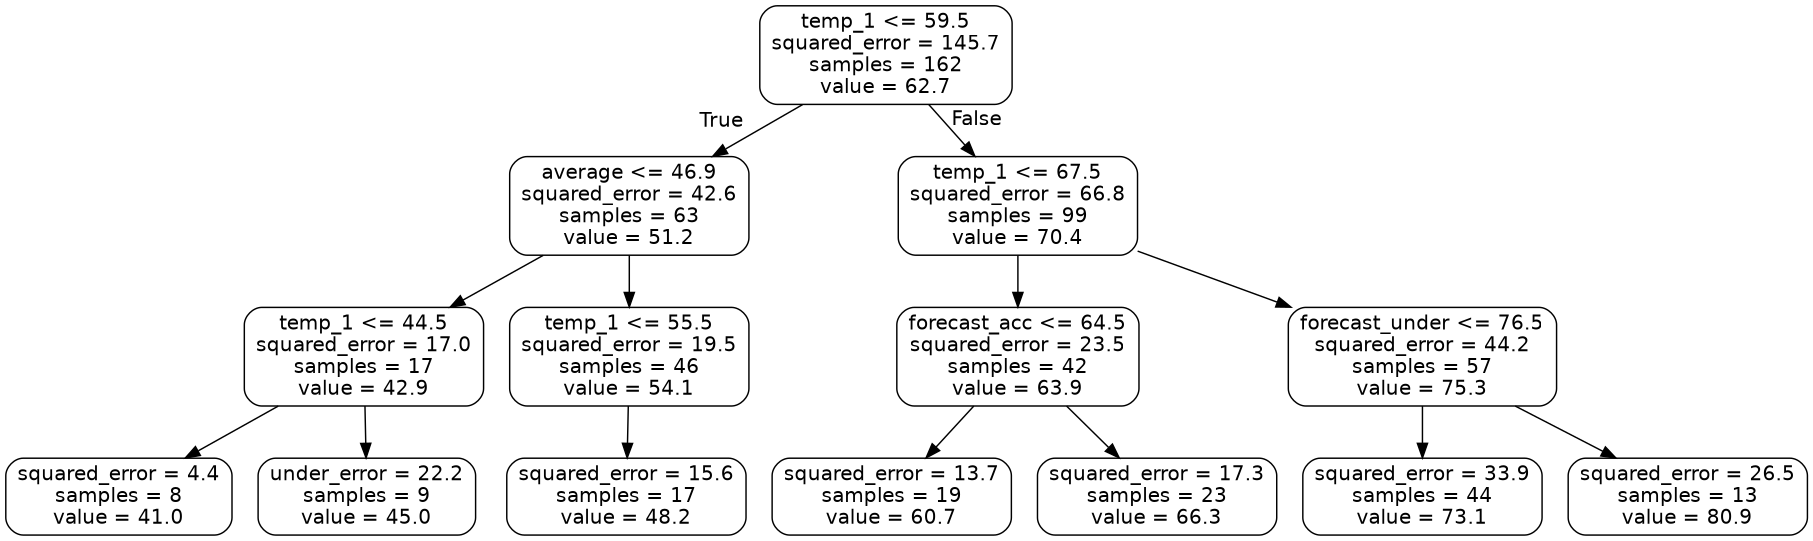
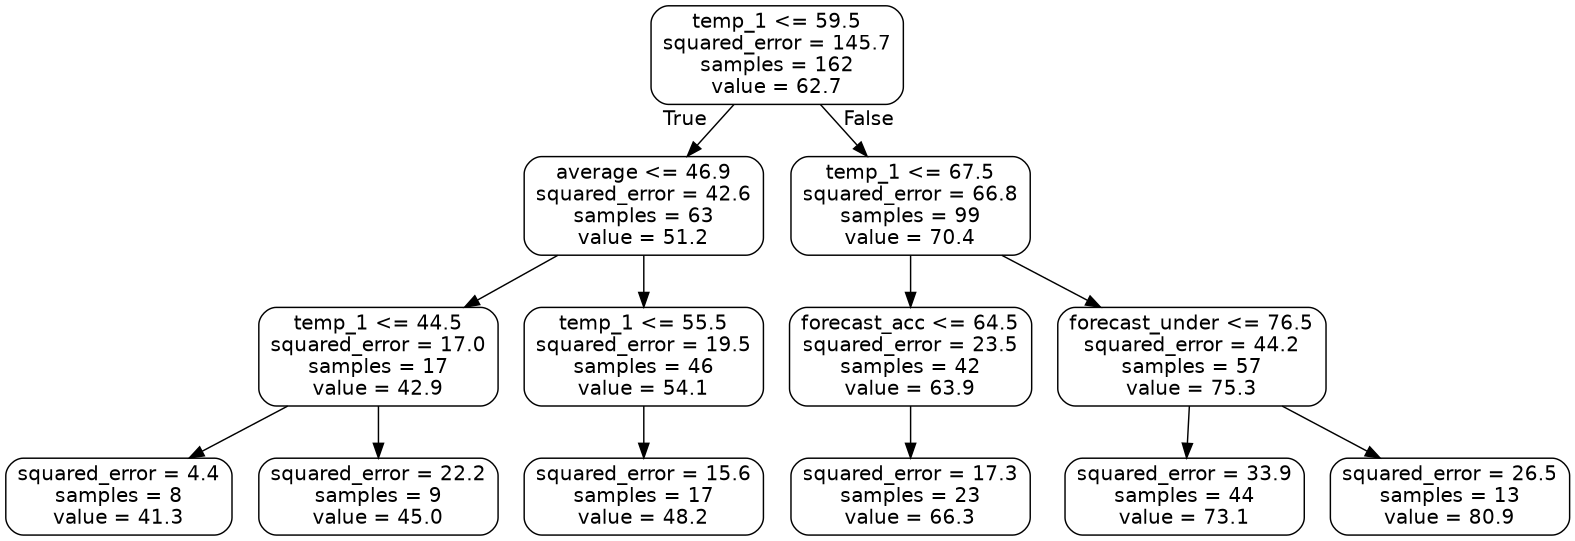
  digraph {
    node [color=black fontname=helvetica shape=box style=rounded]
    edge [fontname=helvetica]
    n1 [label="temp_1 <= 59.5\nsquared_error = 145.7\nsamples = 162\nvalue = 62.7"]
    n2 [label="average <= 46.9\nsquared_error = 42.6\nsamples = 63\nvalue = 51.2"]
    n3 [label="temp_1 <= 67.5\nsquared_error = 66.8\nsamples = 99\nvalue = 70.4"]
    n4 [label="temp_1 <= 44.5\nsquared_error = 17.0\nsamples = 17\nvalue = 42.9"]
    n5 [label="temp_1 <= 55.5\nsquared_error = 19.5\nsamples = 46\nvalue = 54.1"]
    n6 [label="forecast_acc <= 64.5\nsquared_error = 23.5\nsamples = 42\nvalue = 63.9"]
    n7 [label="forecast_under <= 76.5\nsquared_error = 44.2\nsamples = 57\nvalue = 75.3"]
-   n8 [label="squared_error = 4.4\nsamples = 8\nvalue = 41.0"]
-   n9 [label="under_error = 22.2\nsamples = 9\nvalue = 45.0"]
+   n8 [label="squared_error = 4.4\nsamples = 8\nvalue = 41.3"]
+   n9 [label="squared_error = 22.2\nsamples = 9\nvalue = 45.0"]
    n10 [label="squared_error = 15.6\nsamples = 17\nvalue = 48.2"]
-   n11 [label="squared_error = 13.7\nsamples = 19\nvalue = 60.7"]
    n12 [label="squared_error = 17.3\nsamples = 23\nvalue = 66.3"]
    n13 [label="squared_error = 33.9\nsamples = 44\nvalue = 73.1"]
    n14 [label="squared_error = 26.5\nsamples = 13\nvalue = 80.9"]
    n1 -> n2 [headlabel=True labelangle=45 labeldistance=2.5]
    n1 -> n3 [headlabel=False labelangle=-45 labeldistance=2.5]
    n2 -> n4
    n2 -> n5
    n3 -> n6
    n3 -> n7
    n4 -> n8
    n4 -> n9
    n5 -> n10
-   n6 -> n11
    n6 -> n12
    n7 -> n13
    n7 -> n14
  }
